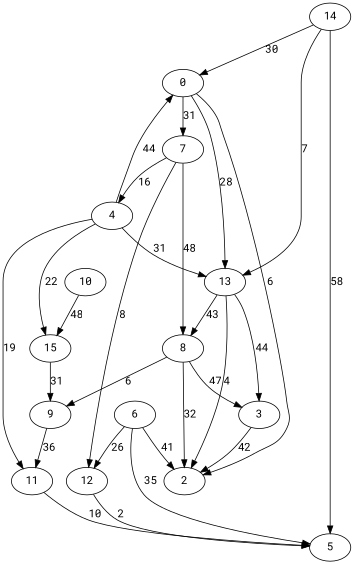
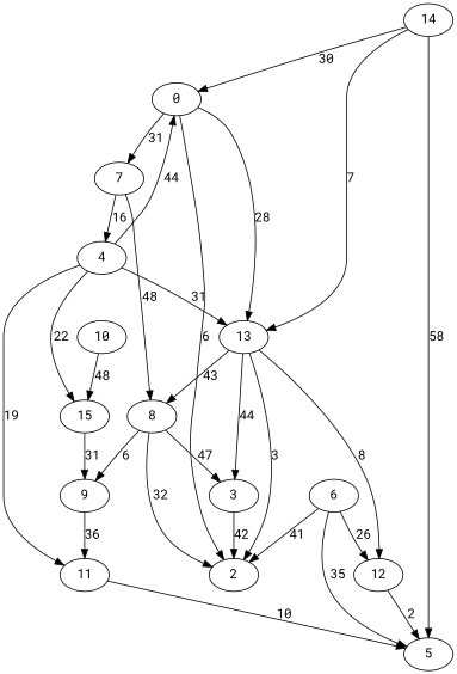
  digraph {
    fontname="Roboto Mono"
    node [fontname="Roboto Mono"]
    edge [fontname="Roboto Mono" weight=31]
    0
    2
    7
    13
    4
    12
    8
    3
    11
    15
    5
    9
    6
    10
    14
    0 -> 2 [label=6 weight=6]
    0 -> 7 [label=31]
    0 -> 13 [label=28 weight=28]
    7 -> 4 [label=16 weight=16]
-   7 -> 12 [label=8 weight=8]
+   13 -> 12 [label=8 weight=8]
    7 -> 8 [label=48 weight=48]
-   13 -> 2 [label=4 weight=4]
+   13 -> 2 [label=3 weight=4]
    13 -> 8 [label=43 weight=43]
    13 -> 3 [label=44 weight=44]
    4 -> 0 [label=44 weight=44]
    4 -> 13 [label=31]
    4 -> 11 [label=19 weight=19]
    4 -> 15 [label=22 weight=22]
    12 -> 5 [label=2 weight=2]
    8 -> 2 [label=32 weight=32]
    8 -> 3 [label=47 weight=47]
    8 -> 9 [label=6 weight=6]
    3 -> 2 [label=42 weight=42]
    11 -> 5 [label=10 weight=10]
    15 -> 9 [label=31]
    9 -> 11 [label=36 weight=36]
    6 -> 2 [label=41 weight=41]
    6 -> 12 [label=26 weight=26]
    6 -> 5 [label=35 weight=35]
    10 -> 15 [label=48 weight=48]
    14 -> 0 [label=30 weight=30]
    14 -> 13 [label=7 weight=7]
    14 -> 5 [label=58 weight=48]
  }
